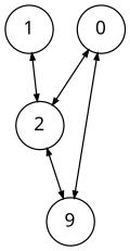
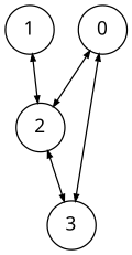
  digraph {
    node [fontname="Operator Mono" shape=circle]
    edge [arrowsize=0.5 dir=both]
    n1 [label=0]
    n2 [label=2]
-   n3 [label=9]
+   n3 [label=3]
    n4 [label=1]
    n1 -> n2
    n1 -> n3
    n2 -> n3
    n4 -> n2
  }
